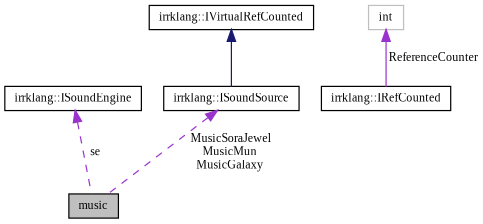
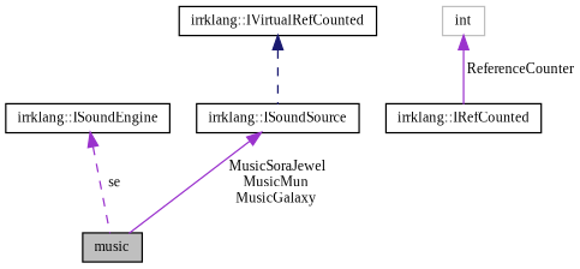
  digraph {
    fontname="Liberation Serif"
    node [color=black fontname="Liberation Serif" fontsize=10 shape=record]
    edge [color=darkorchid3 dir=back fontname="Liberation Serif" fontsize=10 labelfontname=Helvetica labelfontsize=10 style=dashed]
    n1 [fillcolor=grey75 fontcolor=black height=0.2 label=music style=filled width=0.4]
    n2 [height=0.2 label="irrklang::ISoundEngine" width=0.4]
    n3 [height=0.2 label="irrklang::IRefCounted" width=0.4]
    n4 [color=grey75 height=0.2 label=int width=0.4]
    n5 [height=0.2 label="irrklang::ISoundSource" width=0.4]
    n6 [height=0.2 label="irrklang::IVirtualRefCounted" width=0.4]
    n2 -> n1 [label=" se"]
    n4 -> n3 [label=" ReferenceCounter" style=solid]
-   n5 -> n1 [label=" MusicSoraJewel\nMusicMun\nMusicGalaxy"]
-   n6 -> n5 [color=midnightblue style=solid]
+   n5 -> n1 [label=" MusicSoraJewel\nMusicMun\nMusicGalaxy" style=solid]
+   n6 -> n5 [color=midnightblue]
  }
